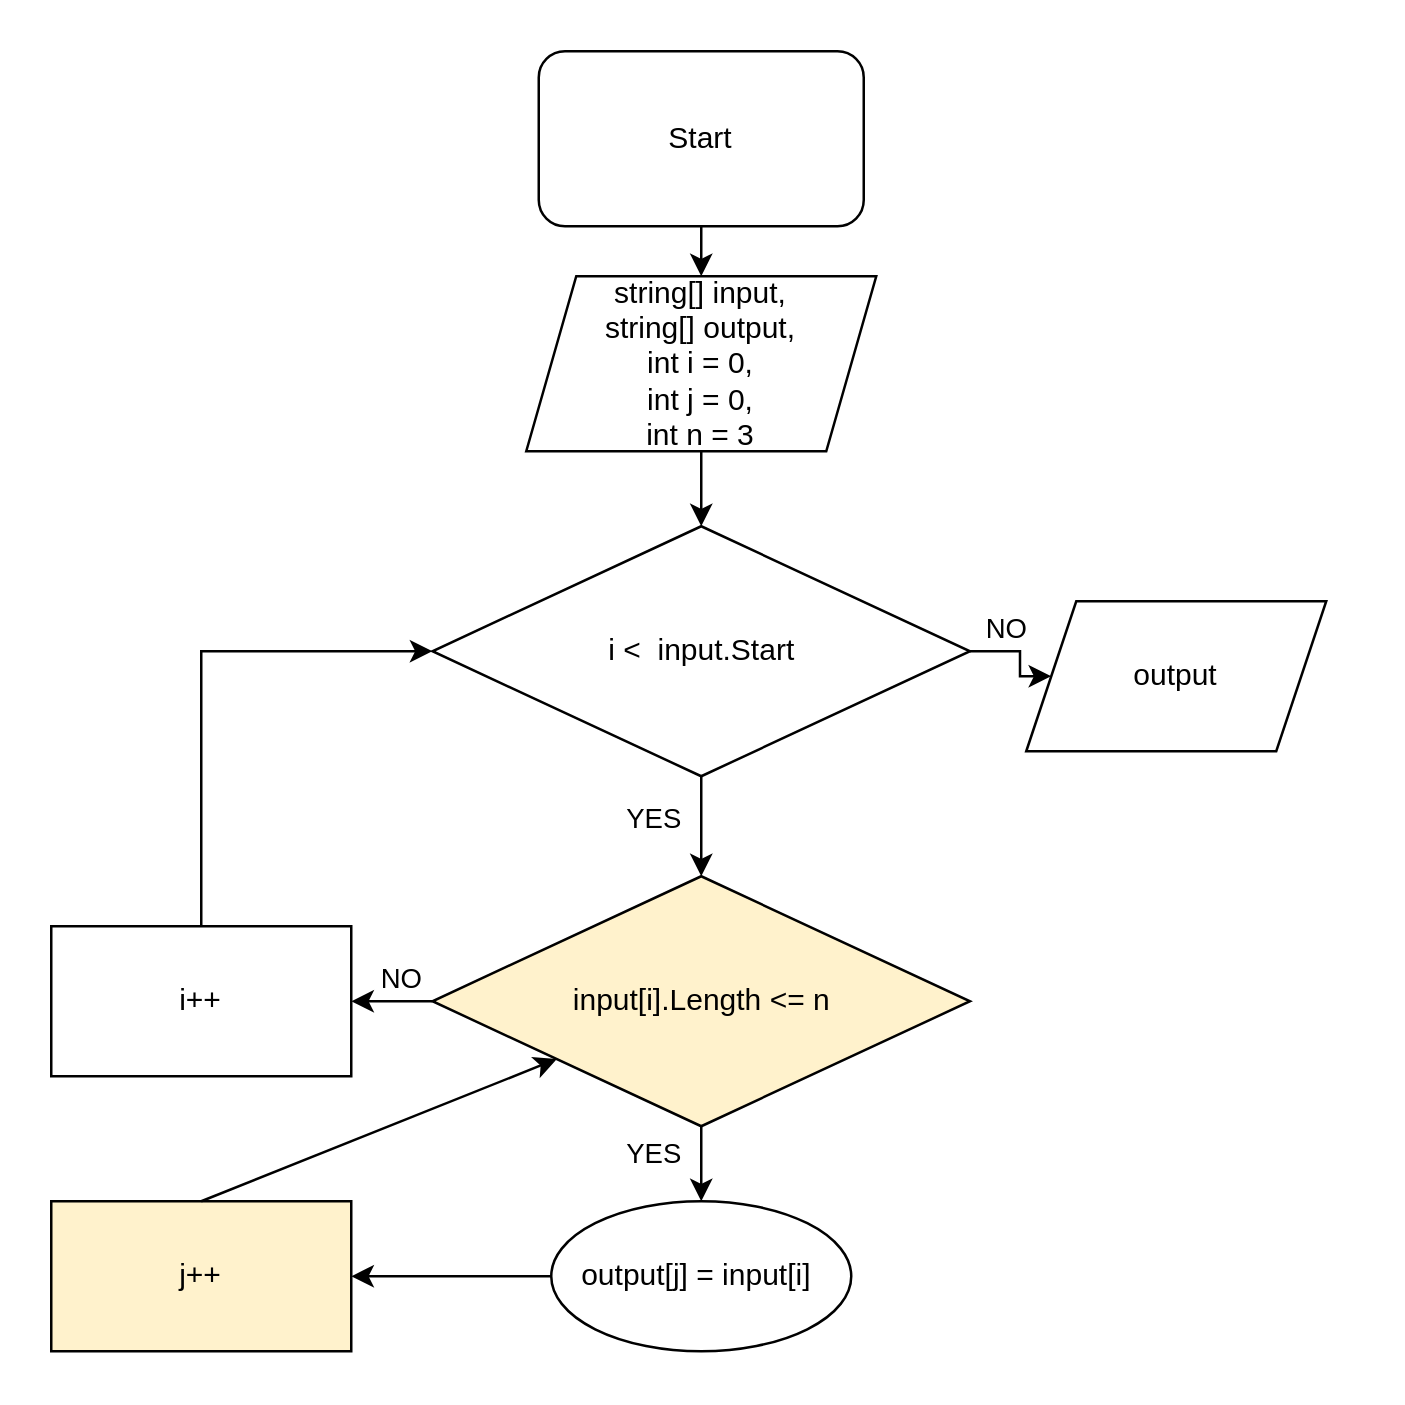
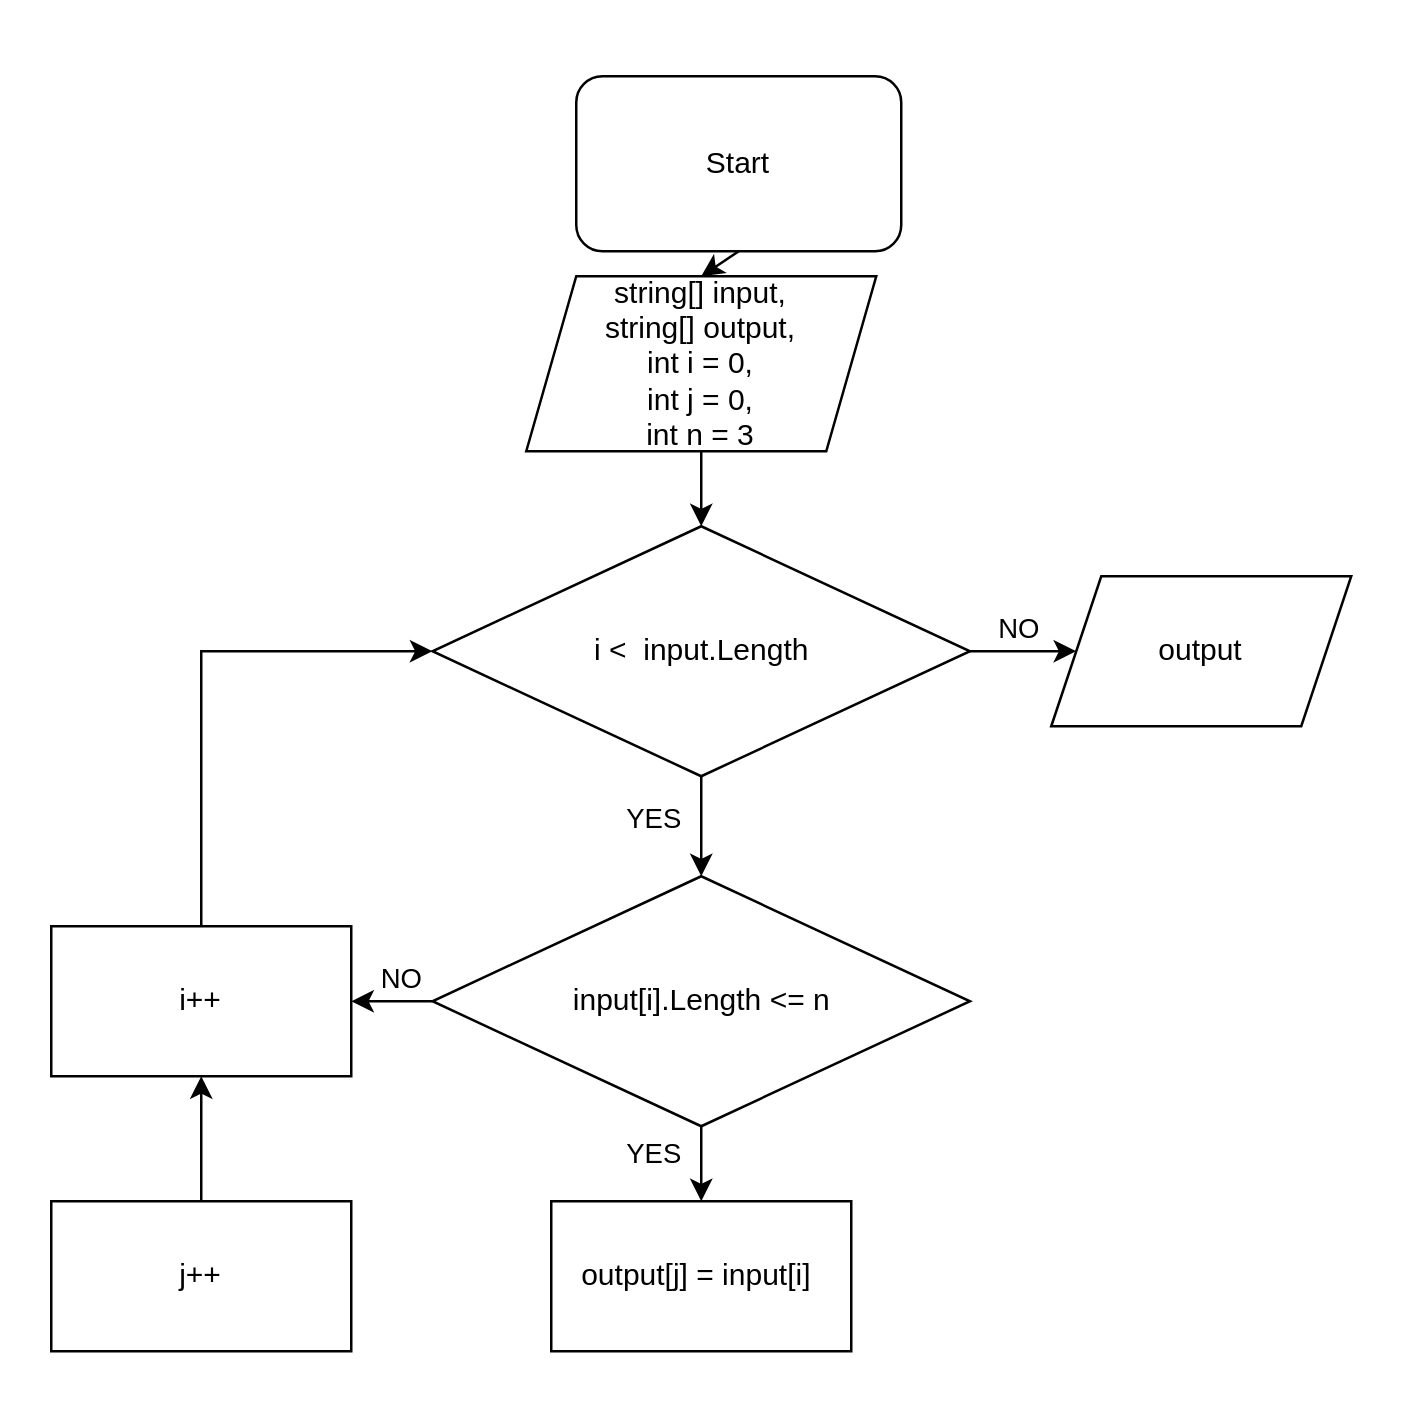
  <mxCell id="0" />
  <mxCell id="1" parent="0" />
- <mxCell id="2" value="Start" style="rounded=1;whiteSpace=wrap;html=1;" parent="1" vertex="1"><mxGeometry x="215" y="20" width="130" height="70" as="geometry" /></mxCell>
+ <mxCell id="2" value="Start" style="rounded=1;whiteSpace=wrap;html=1;" parent="1" vertex="1"><mxGeometry x="230" y="30" width="130" height="70" as="geometry" /></mxCell>
  <mxCell id="3" value="string[] input,&lt;br&gt;string[] output,&lt;br&gt;int i = 0,&lt;br&gt;int j = 0,&lt;br&gt;int n = 3" style="shape=parallelogram;perimeter=parallelogramPerimeter;whiteSpace=wrap;html=1;fixedSize=1;" parent="1" vertex="1"><mxGeometry x="210" y="110" width="140" height="70" as="geometry" /></mxCell>
  <mxCell id="4" value="" style="edgeStyle=orthogonalEdgeStyle;rounded=0;orthogonalLoop=1;jettySize=auto;html=1;" parent="1" source="8" target="9" edge="1"><mxGeometry relative="1" as="geometry" /></mxCell>
  <mxCell id="5" value="NO" style="edgeLabel;html=1;align=center;verticalAlign=middle;resizable=0;points=[];" parent="4" vertex="1" connectable="0"><mxGeometry x="-0.327" relative="1" as="geometry"><mxPoint y="-10" as="offset" /></mxGeometry></mxCell>
  <mxCell id="6" value="" style="edgeStyle=orthogonalEdgeStyle;rounded=0;orthogonalLoop=1;jettySize=auto;html=1;" parent="1" source="8" target="15" edge="1"><mxGeometry relative="1" as="geometry" /></mxCell>
  <mxCell id="7" value="YES" style="edgeLabel;html=1;align=center;verticalAlign=middle;resizable=0;points=[];" parent="6" vertex="1" connectable="0"><mxGeometry x="-0.2" y="1" relative="1" as="geometry"><mxPoint x="-21" as="offset" /></mxGeometry></mxCell>
- <mxCell id="8" value="i &amp;lt; &amp;nbsp;input.Start" style="rhombus;whiteSpace=wrap;html=1;" parent="1" vertex="1"><mxGeometry x="172.5" y="210" width="215" height="100" as="geometry" /></mxCell>
- <mxCell id="9" value="output" style="shape=parallelogram;perimeter=parallelogramPerimeter;whiteSpace=wrap;html=1;fixedSize=1;" parent="1" vertex="1"><mxGeometry x="410" y="240" width="120" height="60" as="geometry" /></mxCell>
+ <mxCell id="8" value="i &amp;lt; &amp;nbsp;input.Length" style="rhombus;whiteSpace=wrap;html=1;" parent="1" vertex="1"><mxGeometry x="172.5" y="210" width="215" height="100" as="geometry" /></mxCell>
+ <mxCell id="9" value="output" style="shape=parallelogram;perimeter=parallelogramPerimeter;whiteSpace=wrap;html=1;fixedSize=1;" parent="1" vertex="1"><mxGeometry x="420" y="230" width="120" height="60" as="geometry" /></mxCell>
  <mxCell id="10" value="" style="endArrow=classic;html=1;rounded=0;exitX=0.5;exitY=1;exitDx=0;exitDy=0;entryX=0.5;entryY=0;entryDx=0;entryDy=0;" parent="1" source="2" target="3" edge="1"><mxGeometry width="50" height="50" relative="1" as="geometry"><mxPoint x="330" y="330" as="sourcePoint" /><mxPoint x="380" y="280" as="targetPoint" /></mxGeometry></mxCell>
  <mxCell id="11" value="" style="endArrow=classic;html=1;rounded=0;exitX=0.5;exitY=1;exitDx=0;exitDy=0;entryX=0.5;entryY=0;entryDx=0;entryDy=0;" parent="1" source="3" target="8" edge="1"><mxGeometry width="50" height="50" relative="1" as="geometry"><mxPoint x="330" y="330" as="sourcePoint" /><mxPoint x="380" y="280" as="targetPoint" /></mxGeometry></mxCell>
  <mxCell id="12" value="" style="edgeStyle=orthogonalEdgeStyle;rounded=0;orthogonalLoop=1;jettySize=auto;html=1;" parent="1" source="15" target="16" edge="1"><mxGeometry relative="1" as="geometry" /></mxCell>
  <mxCell id="13" value="YES" style="edgeLabel;html=1;align=center;verticalAlign=middle;resizable=0;points=[];" parent="12" vertex="1" connectable="0"><mxGeometry x="-0.4" y="4" relative="1" as="geometry"><mxPoint x="-24" y="-5" as="offset" /></mxGeometry></mxCell>
  <mxCell id="14" value="" style="edgeStyle=orthogonalEdgeStyle;rounded=0;orthogonalLoop=1;jettySize=auto;html=1;" parent="1" source="15" target="17" edge="1"><mxGeometry relative="1" as="geometry" /></mxCell>
- <mxCell id="15" value="input[i].Length &amp;lt;= n" style="rhombus;whiteSpace=wrap;html=1;fillColor=#fff2cc;" parent="1" vertex="1"><mxGeometry x="172.5" y="350" width="215" height="100" as="geometry" /></mxCell>
- <mxCell id="16" value="output[j] = input[i]&amp;nbsp;" style="ellipse;whiteSpace=wrap;html=1;" parent="1" vertex="1"><mxGeometry x="220" y="480" width="120" height="60" as="geometry" /></mxCell>
+ <mxCell id="15" value="input[i].Length &amp;lt;= n" style="rhombus;whiteSpace=wrap;html=1;" parent="1" vertex="1"><mxGeometry x="172.5" y="350" width="215" height="100" as="geometry" /></mxCell>
+ <mxCell id="16" value="output[j] = input[i]&amp;nbsp;" style="whiteSpace=wrap;html=1;" parent="1" vertex="1"><mxGeometry x="220" y="480" width="120" height="60" as="geometry" /></mxCell>
  <mxCell id="17" value="i++" style="whiteSpace=wrap;html=1;" parent="1" vertex="1"><mxGeometry x="20" y="370" width="120" height="60" as="geometry" /></mxCell>
  <mxCell id="18" value="" style="endArrow=classic;html=1;rounded=0;exitX=0.5;exitY=0;exitDx=0;exitDy=0;entryX=0;entryY=0.5;entryDx=0;entryDy=0;edgeStyle=orthogonalEdgeStyle;" parent="1" source="17" target="8" edge="1"><mxGeometry width="50" height="50" relative="1" as="geometry"><mxPoint x="330" y="350" as="sourcePoint" /><mxPoint x="380" y="300" as="targetPoint" /></mxGeometry></mxCell>
- <mxCell id="19" value="j++" style="rounded=0;whiteSpace=wrap;html=1;fillColor=#fff2cc;" parent="1" vertex="1"><mxGeometry x="20" y="480" width="120" height="60" as="geometry" /></mxCell>
- <mxCell id="20" value="" style="endArrow=classic;html=1;rounded=0;exitX=0;exitY=0.5;exitDx=0;exitDy=0;entryX=1;entryY=0.5;entryDx=0;entryDy=0;" parent="1" source="16" target="19" edge="1"><mxGeometry width="50" height="50" relative="1" as="geometry"><mxPoint x="370" y="290" as="sourcePoint" /><mxPoint x="420" y="240" as="targetPoint" /></mxGeometry></mxCell>
- <mxCell id="21" value="" style="endArrow=classic;html=1;rounded=0;exitX=0.5;exitY=0;exitDx=0;exitDy=0;" parent="1" source="19" target="15" edge="1"><mxGeometry width="50" height="50" relative="1" as="geometry"><mxPoint x="410" y="310" as="sourcePoint" /><mxPoint x="460" y="260" as="targetPoint" /></mxGeometry></mxCell>
+ <mxCell id="19" value="j++" style="rounded=0;whiteSpace=wrap;html=1;" parent="1" vertex="1"><mxGeometry x="20" y="480" width="120" height="60" as="geometry" /></mxCell>
+ <mxCell id="21" value="" style="endArrow=classic;html=1;rounded=0;exitX=0.5;exitY=0;exitDx=0;exitDy=0;entryX=0.5;entryY=1;entryDx=0;entryDy=0;" parent="1" source="19" target="17" edge="1"><mxGeometry width="50" height="50" relative="1" as="geometry"><mxPoint x="410" y="310" as="sourcePoint" /><mxPoint x="460" y="260" as="targetPoint" /></mxGeometry></mxCell>
  <mxCell id="22" value="NO" style="edgeLabel;html=1;align=center;verticalAlign=middle;resizable=0;points=[];" vertex="1" connectable="0" parent="1"><mxGeometry x="159.997" y="390" as="geometry" /></mxCell>
